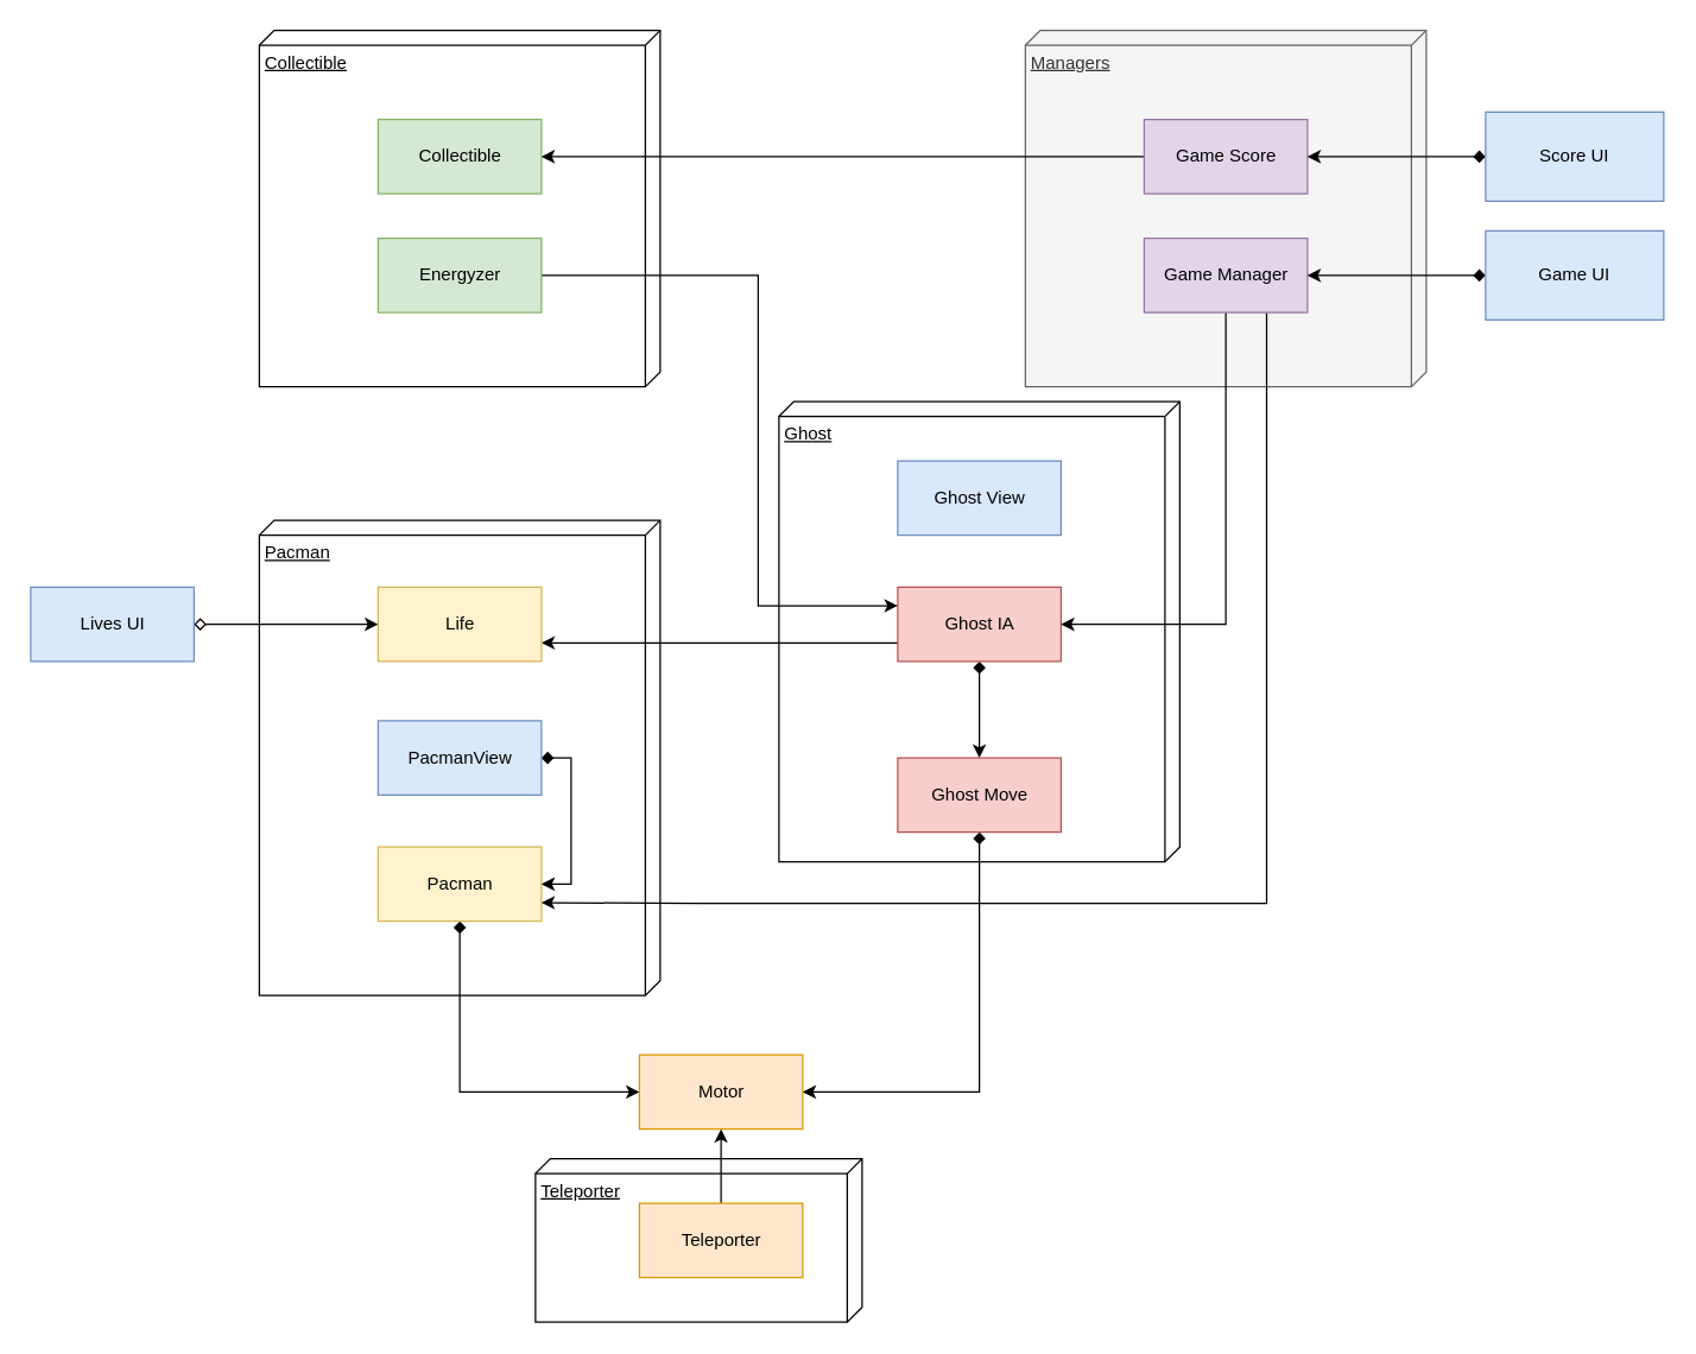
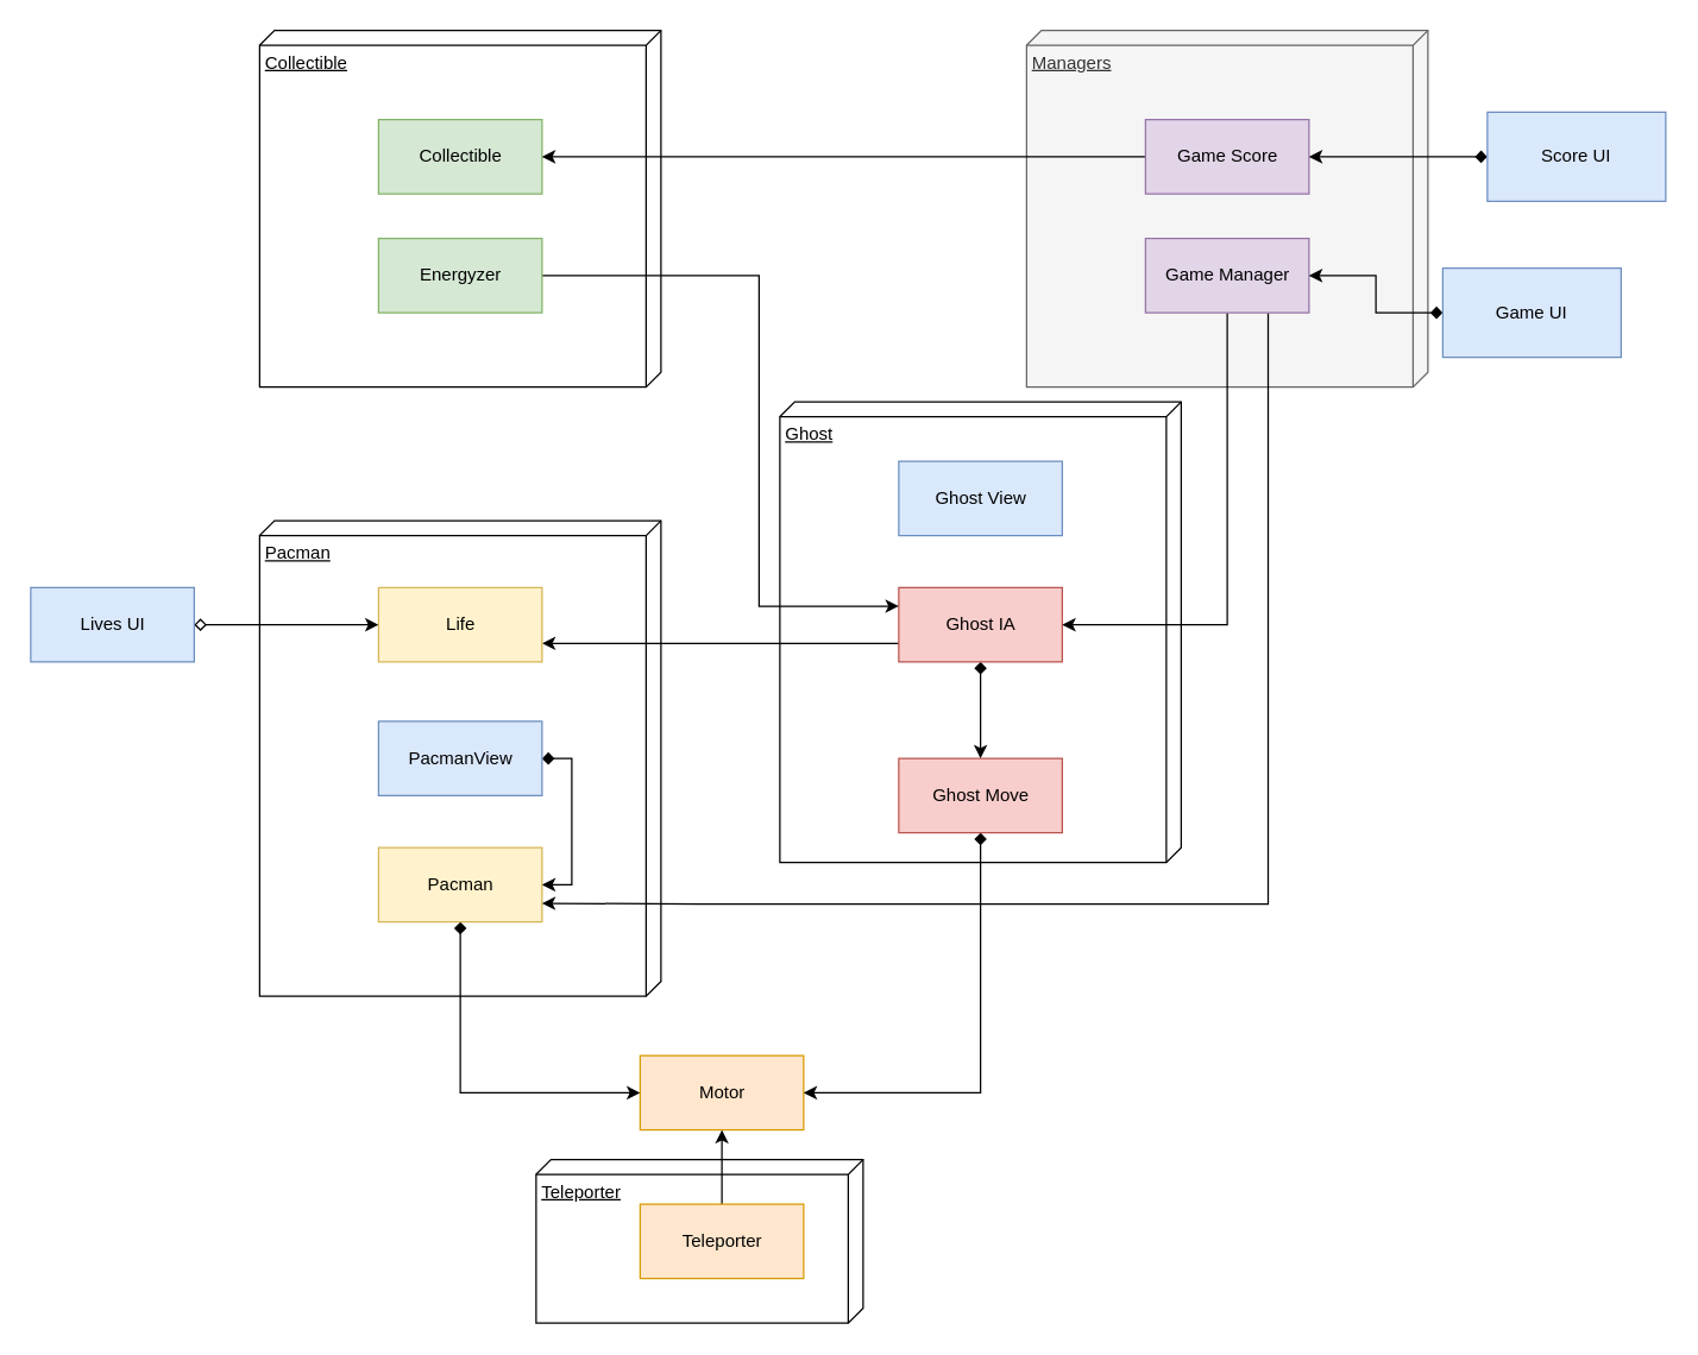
  <mxCell id="0" />
  <mxCell id="1" parent="0" />
  <mxCell id="2" value="Teleporter" style="verticalAlign=top;align=left;spacingTop=8;spacingLeft=2;spacingRight=12;shape=cube;size=10;direction=south;fontStyle=4;html=1;" vertex="1" parent="1"><mxGeometry x="360" y="780" width="220" height="110" as="geometry" /></mxCell>
  <mxCell id="3" value="Managers" style="verticalAlign=top;align=left;spacingTop=8;spacingLeft=2;spacingRight=12;shape=cube;size=10;direction=south;fontStyle=4;html=1;fillColor=#f5f5f5;fontColor=#333333;strokeColor=#666666;" vertex="1" parent="1"><mxGeometry x="690" y="20" width="270" height="240" as="geometry" /></mxCell>
  <mxCell id="4" value="&lt;div&gt;Collectible&lt;/div&gt;" style="verticalAlign=top;align=left;spacingTop=8;spacingLeft=2;spacingRight=12;shape=cube;size=10;direction=south;fontStyle=4;html=1;" vertex="1" parent="1"><mxGeometry x="174" y="20" width="270" height="240" as="geometry" /></mxCell>
  <mxCell id="5" value="Ghost" style="verticalAlign=top;align=left;spacingTop=8;spacingLeft=2;spacingRight=12;shape=cube;size=10;direction=south;fontStyle=4;html=1;" vertex="1" parent="1"><mxGeometry x="524" y="270" width="270" height="310" as="geometry" /></mxCell>
  <mxCell id="6" value="Pacman" style="verticalAlign=top;align=left;spacingTop=8;spacingLeft=2;spacingRight=12;shape=cube;size=10;direction=south;fontStyle=4;html=1;" vertex="1" parent="1"><mxGeometry x="174" y="350" width="270" height="320" as="geometry" /></mxCell>
  <mxCell id="7" value="&lt;div&gt;Motor&lt;/div&gt;" style="html=1;fillColor=#ffe6cc;strokeColor=#d79b00;" vertex="1" parent="1"><mxGeometry x="430" y="710" width="110" height="50" as="geometry" /></mxCell>
  <mxCell id="8" style="edgeStyle=orthogonalEdgeStyle;rounded=0;orthogonalLoop=1;jettySize=auto;html=1;exitX=0.5;exitY=1;exitDx=0;exitDy=0;entryX=0;entryY=0.5;entryDx=0;entryDy=0;startArrow=diamond;startFill=1;" edge="1" parent="1" source="9" target="7"><mxGeometry relative="1" as="geometry" /></mxCell>
  <mxCell id="9" value="Pacman" style="html=1;fillColor=#fff2cc;strokeColor=#d6b656;" vertex="1" parent="1"><mxGeometry x="254" y="570" width="110" height="50" as="geometry" /></mxCell>
  <mxCell id="10" style="edgeStyle=orthogonalEdgeStyle;rounded=0;orthogonalLoop=1;jettySize=auto;html=1;exitX=0.5;exitY=1;exitDx=0;exitDy=0;entryX=1;entryY=0.5;entryDx=0;entryDy=0;startArrow=diamond;startFill=1;" edge="1" parent="1" source="11" target="7"><mxGeometry relative="1" as="geometry" /></mxCell>
  <mxCell id="11" value="Ghost Move" style="html=1;fillColor=#f8cecc;strokeColor=#b85450;" vertex="1" parent="1"><mxGeometry x="604" y="510" width="110" height="50" as="geometry" /></mxCell>
  <mxCell id="12" style="edgeStyle=orthogonalEdgeStyle;rounded=0;orthogonalLoop=1;jettySize=auto;html=1;entryX=1;entryY=0.75;entryDx=0;entryDy=0;exitX=0.236;exitY=0.75;exitDx=0;exitDy=0;exitPerimeter=0;" edge="1" parent="1" source="14" target="15"><mxGeometry relative="1" as="geometry"><mxPoint x="610" y="520" as="sourcePoint" /></mxGeometry></mxCell>
  <mxCell id="13" style="edgeStyle=orthogonalEdgeStyle;rounded=0;orthogonalLoop=1;jettySize=auto;html=1;exitX=0.5;exitY=1;exitDx=0;exitDy=0;startArrow=diamond;startFill=1;" edge="1" parent="1" source="14" target="11"><mxGeometry relative="1" as="geometry" /></mxCell>
  <mxCell id="14" value="Ghost IA" style="html=1;fillColor=#f8cecc;strokeColor=#b85450;" vertex="1" parent="1"><mxGeometry x="604" y="395" width="110" height="50" as="geometry" /></mxCell>
  <mxCell id="15" value="Life" style="html=1;fillColor=#fff2cc;strokeColor=#d6b656;" vertex="1" parent="1"><mxGeometry x="254" y="395" width="110" height="50" as="geometry" /></mxCell>
  <mxCell id="16" style="edgeStyle=orthogonalEdgeStyle;rounded=0;orthogonalLoop=1;jettySize=auto;html=1;exitX=0.5;exitY=1;exitDx=0;exitDy=0;entryX=1;entryY=0.5;entryDx=0;entryDy=0;" edge="1" parent="1" source="18" target="14"><mxGeometry relative="1" as="geometry" /></mxCell>
  <mxCell id="17" style="edgeStyle=orthogonalEdgeStyle;rounded=0;orthogonalLoop=1;jettySize=auto;html=1;exitX=0.75;exitY=1;exitDx=0;exitDy=0;entryX=1;entryY=0.75;entryDx=0;entryDy=0;" edge="1" parent="1" source="18" target="9"><mxGeometry relative="1" as="geometry"><Array as="points"><mxPoint x="853" y="608" /><mxPoint x="470" y="608" /></Array></mxGeometry></mxCell>
  <mxCell id="18" value="&lt;div&gt;Game Manager&lt;/div&gt;" style="html=1;fillColor=#e1d5e7;strokeColor=#9673a6;" vertex="1" parent="1"><mxGeometry x="770" y="160" width="110" height="50" as="geometry" /></mxCell>
  <mxCell id="19" style="edgeStyle=orthogonalEdgeStyle;rounded=0;orthogonalLoop=1;jettySize=auto;html=1;exitX=1;exitY=0.5;exitDx=0;exitDy=0;entryX=0;entryY=0.5;entryDx=0;entryDy=0;startArrow=diamond;startFill=0;" edge="1" parent="1" source="20" target="15"><mxGeometry relative="1" as="geometry" /></mxCell>
  <mxCell id="20" value="&lt;div&gt;Lives UI&lt;/div&gt;" style="html=1;fillColor=#dae8fc;strokeColor=#6c8ebf;" vertex="1" parent="1"><mxGeometry x="20" y="395" width="110" height="50" as="geometry" /></mxCell>
  <mxCell id="21" value="Collectible" style="html=1;fillColor=#d5e8d4;strokeColor=#82b366;" vertex="1" parent="1"><mxGeometry x="254" y="80" width="110" height="50" as="geometry" /></mxCell>
  <mxCell id="22" style="edgeStyle=orthogonalEdgeStyle;rounded=0;orthogonalLoop=1;jettySize=auto;html=1;exitX=1;exitY=0.5;exitDx=0;exitDy=0;entryX=0;entryY=0.25;entryDx=0;entryDy=0;" edge="1" parent="1" source="23" target="14"><mxGeometry relative="1" as="geometry"><mxPoint x="700" y="510" as="targetPoint" /><Array as="points"><mxPoint x="510" y="185" /><mxPoint x="510" y="408" /></Array></mxGeometry></mxCell>
  <mxCell id="23" value="Energyzer" style="html=1;fillColor=#d5e8d4;strokeColor=#82b366;" vertex="1" parent="1"><mxGeometry x="254" y="160" width="110" height="50" as="geometry" /></mxCell>
  <mxCell id="24" style="edgeStyle=orthogonalEdgeStyle;rounded=0;orthogonalLoop=1;jettySize=auto;html=1;exitX=0;exitY=0.5;exitDx=0;exitDy=0;" edge="1" parent="1" source="25" target="21"><mxGeometry relative="1" as="geometry" /></mxCell>
  <mxCell id="25" value="&lt;div&gt;Game Score&lt;/div&gt;" style="html=1;fillColor=#e1d5e7;strokeColor=#9673a6;" vertex="1" parent="1"><mxGeometry x="770" y="80" width="110" height="50" as="geometry" /></mxCell>
  <mxCell id="26" style="edgeStyle=orthogonalEdgeStyle;rounded=0;orthogonalLoop=1;jettySize=auto;html=1;exitX=0;exitY=0.5;exitDx=0;exitDy=0;startArrow=diamond;startFill=1;" edge="1" parent="1" source="27" target="18"><mxGeometry relative="1" as="geometry" /></mxCell>
- <mxCell id="27" value="Game UI" style="whiteSpace=wrap;html=1;fillColor=#dae8fc;strokeColor=#6c8ebf;" vertex="1" parent="1"><mxGeometry x="1000" y="155" width="120" height="60" as="geometry" /></mxCell>
+ <mxCell id="27" value="Game UI" style="whiteSpace=wrap;html=1;fillColor=#dae8fc;strokeColor=#6c8ebf;" vertex="1" parent="1"><mxGeometry x="970" y="180" width="120" height="60" as="geometry" /></mxCell>
  <mxCell id="28" style="edgeStyle=orthogonalEdgeStyle;rounded=0;orthogonalLoop=1;jettySize=auto;html=1;exitX=0;exitY=0.5;exitDx=0;exitDy=0;startArrow=diamond;startFill=1;" edge="1" parent="1" source="29" target="25"><mxGeometry relative="1" as="geometry" /></mxCell>
  <mxCell id="29" value="Score UI" style="whiteSpace=wrap;html=1;fillColor=#dae8fc;strokeColor=#6c8ebf;" vertex="1" parent="1"><mxGeometry x="1000" y="75" width="120" height="60" as="geometry" /></mxCell>
  <mxCell id="30" style="edgeStyle=orthogonalEdgeStyle;rounded=0;orthogonalLoop=1;jettySize=auto;html=1;exitX=0.5;exitY=0;exitDx=0;exitDy=0;" edge="1" parent="1" source="31" target="7"><mxGeometry relative="1" as="geometry" /></mxCell>
  <mxCell id="31" value="&lt;div&gt;Teleporter&lt;/div&gt;" style="html=1;fillColor=#ffe6cc;strokeColor=#d79b00;" vertex="1" parent="1"><mxGeometry x="430" y="810" width="110" height="50" as="geometry" /></mxCell>
  <mxCell id="32" style="edgeStyle=orthogonalEdgeStyle;rounded=0;orthogonalLoop=1;jettySize=auto;html=1;exitX=1;exitY=0.5;exitDx=0;exitDy=0;entryX=1;entryY=0.5;entryDx=0;entryDy=0;startArrow=diamond;startFill=1;" edge="1" parent="1" source="33" target="9"><mxGeometry relative="1" as="geometry" /></mxCell>
  <mxCell id="33" value="PacmanView" style="html=1;fillColor=#dae8fc;strokeColor=#6c8ebf;" vertex="1" parent="1"><mxGeometry x="254" y="485" width="110" height="50" as="geometry" /></mxCell>
  <mxCell id="34" value="Ghost View" style="html=1;fillColor=#dae8fc;strokeColor=#6c8ebf;" vertex="1" parent="1"><mxGeometry x="604" y="310" width="110" height="50" as="geometry" /></mxCell>
